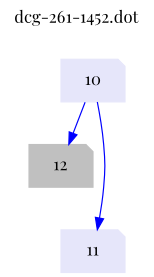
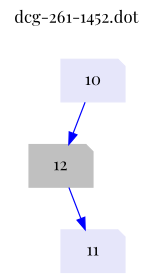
  digraph {
    fontname="Playfair Display"
    label="dcg-261-1452.dot"
    labelloc=t
    node [color=lavender fontname="Playfair Display" shape=note style="rounded,filled"]
    edge [color=blue fontname="Playfair Display" penwidth=1]
    n1 [color=grey label=12]
    n2 [label=11]
    n3 [label=10]
-   n3 -> n2
+   n1 -> n2
    n3 -> n1
  }
